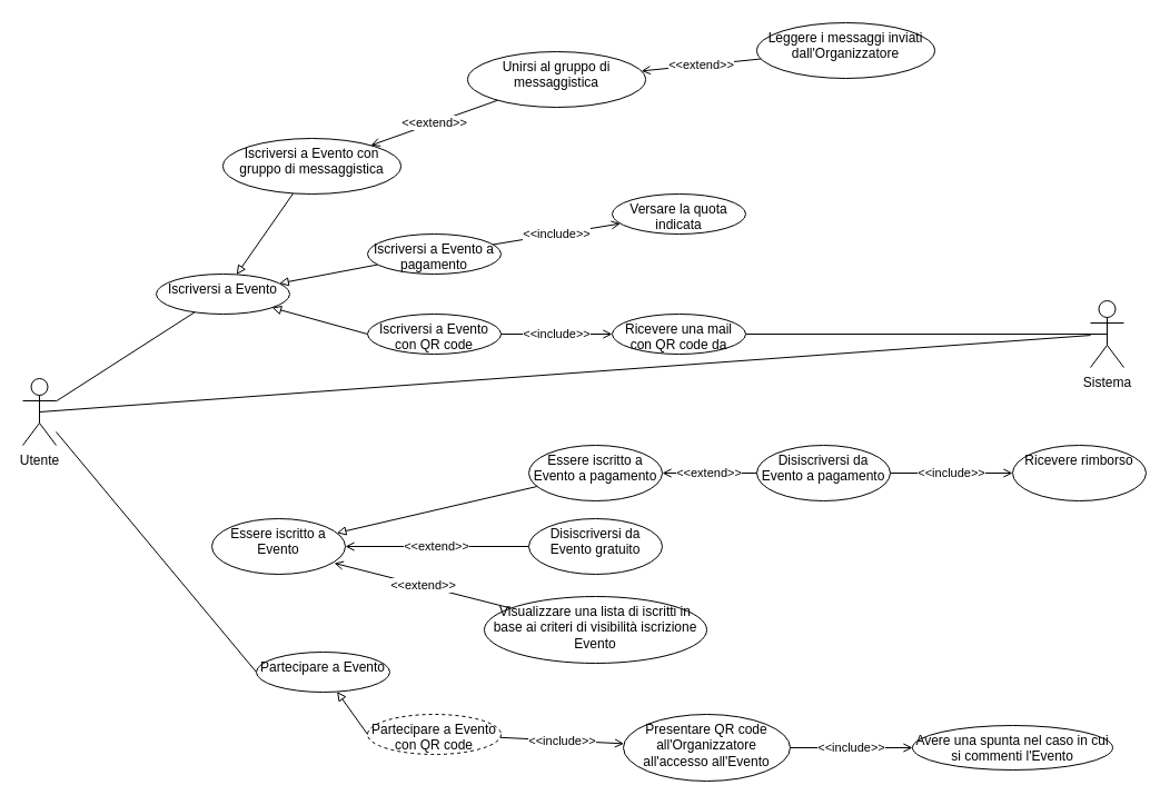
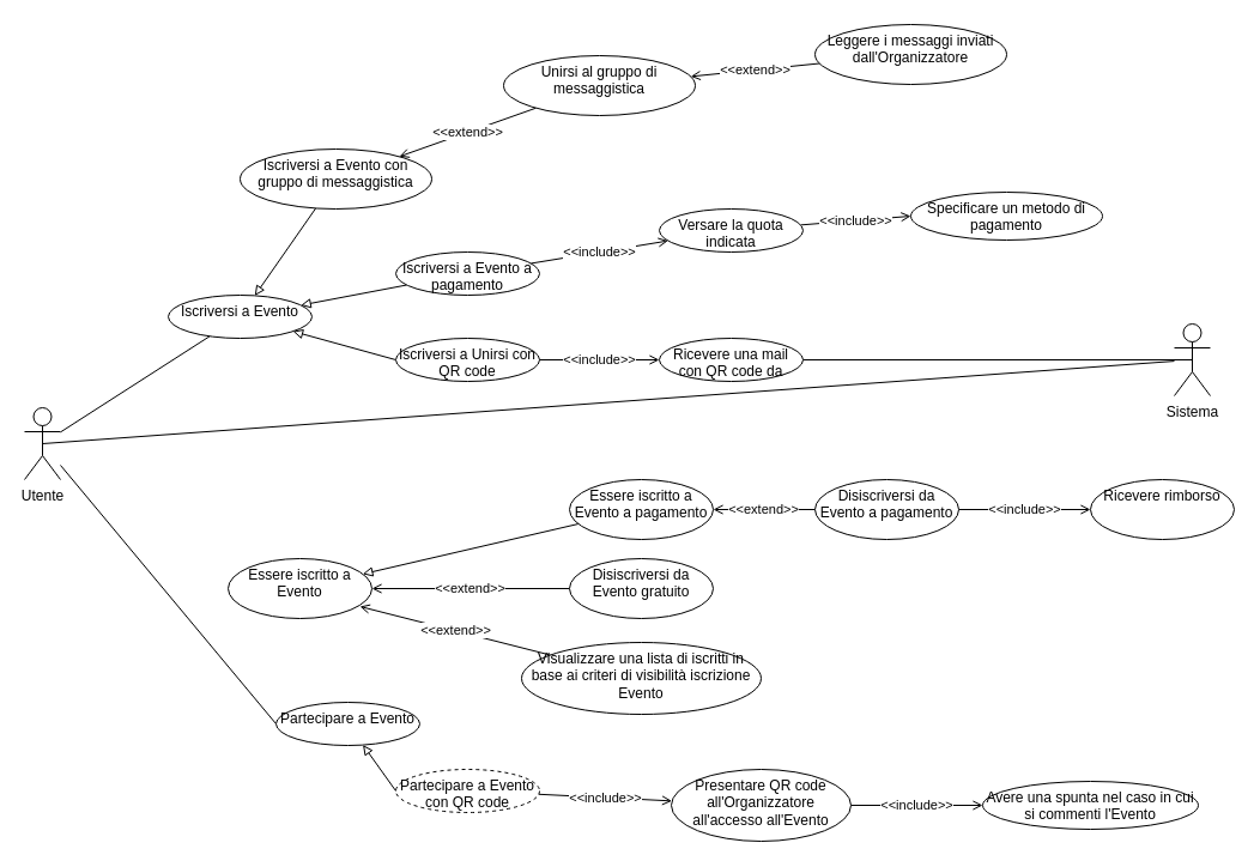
  <mxCell id="0" />
  <mxCell id="1" parent="0" />
  <mxCell id="2" value="" style="rounded=0;orthogonalLoop=1;jettySize=auto;html=1;endArrow=none;endFill=0;" edge="1" parent="1" source="5" target="8"><mxGeometry relative="1" as="geometry" /></mxCell>
  <mxCell id="3" style="edgeStyle=none;rounded=0;orthogonalLoop=1;jettySize=auto;html=1;entryX=0;entryY=0.5;entryDx=0;entryDy=0;endArrow=none;endFill=0;" edge="1" parent="1" source="5" target="20"><mxGeometry relative="1" as="geometry" /></mxCell>
  <mxCell id="4" style="edgeStyle=none;rounded=0;orthogonalLoop=1;jettySize=auto;html=1;endArrow=none;endFill=0;exitX=0.5;exitY=0.5;exitDx=0;exitDy=0;exitPerimeter=0;" edge="1" parent="1" source="5" target="25"><mxGeometry relative="1" as="geometry" /></mxCell>
  <mxCell id="5" value="Utente" style="shape=umlActor;verticalLabelPosition=bottom;verticalAlign=top;html=1;outlineConnect=0;" vertex="1" parent="1"><mxGeometry x="20" y="340" width="30" height="60" as="geometry" /></mxCell>
  <mxCell id="6" value="" style="edgeStyle=none;rounded=0;orthogonalLoop=1;jettySize=auto;html=1;endArrow=block;endFill=0;" edge="1" parent="1" source="10" target="8"><mxGeometry relative="1" as="geometry" /></mxCell>
  <mxCell id="7" style="edgeStyle=none;rounded=0;orthogonalLoop=1;jettySize=auto;html=1;endArrow=block;endFill=0;exitX=0;exitY=0.5;exitDx=0;exitDy=0;" edge="1" parent="1" source="21" target="8"><mxGeometry relative="1" as="geometry" /></mxCell>
  <mxCell id="8" value="Iscriversi a Evento" style="ellipse;whiteSpace=wrap;html=1;verticalAlign=top;" vertex="1" parent="1"><mxGeometry x="140" y="246" width="120" height="36" as="geometry" /></mxCell>
  <mxCell id="9" value="&amp;lt;&amp;lt;include&amp;gt;&amp;gt;" style="edgeStyle=none;rounded=0;orthogonalLoop=1;jettySize=auto;html=1;endArrow=open;endFill=0;" edge="1" parent="1" source="10" target="14"><mxGeometry relative="1" as="geometry" /></mxCell>
  <mxCell id="10" value="Iscriversi a Evento a pagamento" style="ellipse;whiteSpace=wrap;html=1;verticalAlign=top;" vertex="1" parent="1"><mxGeometry x="330" y="210" width="120" height="36" as="geometry" /></mxCell>
  <mxCell id="11" value="&amp;lt;&amp;lt;include&amp;gt;&amp;gt;" style="edgeStyle=none;rounded=0;orthogonalLoop=1;jettySize=auto;html=1;endArrow=open;endFill=0;" edge="1" parent="1" source="12" target="17"><mxGeometry relative="1" as="geometry" /></mxCell>
  <mxCell id="12" value="Partecipare a Evento con QR code" style="ellipse;whiteSpace=wrap;html=1;verticalAlign=top;dashed=1;" vertex="1" parent="1"><mxGeometry x="330" y="642" width="120" height="36" as="geometry" /></mxCell>
+ <mxCell id="13" value="&amp;lt;&amp;lt;include&amp;gt;&amp;gt;" style="edgeStyle=none;rounded=0;orthogonalLoop=1;jettySize=auto;html=1;entryX=0;entryY=0.5;entryDx=0;entryDy=0;endArrow=open;endFill=0;" edge="1" parent="1" source="14" target="15"><mxGeometry relative="1" as="geometry" /></mxCell>
  <mxCell id="14" value="Versare la quota indicata" style="ellipse;whiteSpace=wrap;html=1;verticalAlign=top;" vertex="1" parent="1"><mxGeometry x="550" y="174" width="120" height="36" as="geometry" /></mxCell>
+ <mxCell id="15" value="Specificare un metodo di pagamento" style="ellipse;whiteSpace=wrap;html=1;verticalAlign=top;" vertex="1" parent="1"><mxGeometry x="760" y="160" width="160" height="40" as="geometry" /></mxCell>
  <mxCell id="16" value="&amp;lt;&amp;lt;include&amp;gt;&amp;gt;" style="edgeStyle=none;rounded=0;orthogonalLoop=1;jettySize=auto;html=1;endArrow=open;endFill=0;" edge="1" parent="1" source="17" target="18"><mxGeometry relative="1" as="geometry" /></mxCell>
  <mxCell id="17" value="Presentare QR code all'Organizzatore all'accesso all'Evento" style="ellipse;whiteSpace=wrap;html=1;verticalAlign=top;" vertex="1" parent="1"><mxGeometry x="560" y="642" width="150" height="60" as="geometry" /></mxCell>
  <mxCell id="18" value="Avere una spunta nel caso in cui si commenti l'Evento" style="ellipse;whiteSpace=wrap;html=1;verticalAlign=top;" vertex="1" parent="1"><mxGeometry x="820" y="652" width="180" height="40" as="geometry" /></mxCell>
  <mxCell id="19" style="edgeStyle=none;rounded=0;orthogonalLoop=1;jettySize=auto;html=1;endArrow=block;endFill=0;exitX=0;exitY=0.5;exitDx=0;exitDy=0;" edge="1" parent="1" source="12" target="20"><mxGeometry relative="1" as="geometry" /></mxCell>
  <mxCell id="20" value="Partecipare a Evento" style="ellipse;whiteSpace=wrap;html=1;verticalAlign=top;" vertex="1" parent="1"><mxGeometry x="230" y="586" width="120" height="36" as="geometry" /></mxCell>
- <mxCell id="21" value="Iscriversi a Evento con QR code" style="ellipse;whiteSpace=wrap;html=1;verticalAlign=top;" vertex="1" parent="1"><mxGeometry x="330" y="282" width="120" height="36" as="geometry" /></mxCell>
+ <mxCell id="21" value="Iscriversi a Unirsi con QR code" style="ellipse;whiteSpace=wrap;html=1;verticalAlign=top;" vertex="1" parent="1"><mxGeometry x="330" y="282" width="120" height="36" as="geometry" /></mxCell>
  <mxCell id="22" value="&amp;lt;&amp;lt;include&amp;gt;&amp;gt;" style="edgeStyle=none;rounded=0;orthogonalLoop=1;jettySize=auto;html=1;endArrow=open;endFill=0;" edge="1" parent="1" source="21" target="24"><mxGeometry relative="1" as="geometry" /></mxCell>
  <mxCell id="23" style="edgeStyle=none;rounded=0;orthogonalLoop=1;jettySize=auto;html=1;entryX=0.5;entryY=0.5;entryDx=0;entryDy=0;entryPerimeter=0;endArrow=none;endFill=0;" edge="1" parent="1" source="24" target="25"><mxGeometry relative="1" as="geometry" /></mxCell>
  <mxCell id="24" value="Ricevere una mail con QR code da" style="ellipse;whiteSpace=wrap;html=1;verticalAlign=top;" vertex="1" parent="1"><mxGeometry x="550" y="282" width="120" height="36" as="geometry" /></mxCell>
  <mxCell id="25" value="Sistema" style="shape=umlActor;verticalLabelPosition=bottom;verticalAlign=top;html=1;outlineConnect=0;" vertex="1" parent="1"><mxGeometry x="980" y="270" width="30" height="60" as="geometry" /></mxCell>
  <mxCell id="26" value="" style="edgeStyle=none;rounded=0;orthogonalLoop=1;jettySize=auto;html=1;endArrow=block;endFill=0;" edge="1" parent="1" source="27" target="8"><mxGeometry relative="1" as="geometry" /></mxCell>
  <mxCell id="27" value="Iscriversi a Evento con gruppo di messaggistica" style="ellipse;whiteSpace=wrap;html=1;verticalAlign=top;" vertex="1" parent="1"><mxGeometry x="200" y="124" width="160" height="50" as="geometry" /></mxCell>
  <mxCell id="28" value="&amp;lt;&amp;lt;extend&amp;gt;&amp;gt;" style="edgeStyle=none;rounded=0;orthogonalLoop=1;jettySize=auto;html=1;endArrow=open;endFill=0;" edge="1" parent="1" source="30" target="27"><mxGeometry relative="1" as="geometry" /></mxCell>
  <mxCell id="29" value="&amp;lt;&amp;lt;extend&amp;gt;&amp;gt;" style="edgeStyle=none;rounded=0;orthogonalLoop=1;jettySize=auto;html=1;endArrow=open;endFill=0;" edge="1" parent="1" source="31" target="30"><mxGeometry relative="1" as="geometry" /></mxCell>
  <mxCell id="30" value="Unirsi al gruppo di messaggistica" style="ellipse;whiteSpace=wrap;html=1;verticalAlign=top;" vertex="1" parent="1"><mxGeometry x="420" y="46" width="160" height="50" as="geometry" /></mxCell>
  <mxCell id="31" value="Leggere i messaggi inviati dall'Organizzatore" style="ellipse;whiteSpace=wrap;html=1;verticalAlign=top;" vertex="1" parent="1"><mxGeometry x="680" y="20" width="160" height="50" as="geometry" /></mxCell>
  <mxCell id="32" value="&amp;lt;&amp;lt;extend&amp;gt;&amp;gt;" style="edgeStyle=none;rounded=0;orthogonalLoop=1;jettySize=auto;html=1;endArrow=open;endFill=0;" edge="1" parent="1" source="35" target="34"><mxGeometry relative="1" as="geometry" /></mxCell>
  <mxCell id="33" value="" style="edgeStyle=none;rounded=0;orthogonalLoop=1;jettySize=auto;html=1;endArrow=block;endFill=0;" edge="1" parent="1" source="38" target="34"><mxGeometry relative="1" as="geometry" /></mxCell>
  <mxCell id="34" value="Essere iscritto a Evento" style="ellipse;whiteSpace=wrap;html=1;verticalAlign=top;" vertex="1" parent="1"><mxGeometry x="190" y="466" width="120" height="50" as="geometry" /></mxCell>
  <mxCell id="35" value="Disiscriversi da Evento gratuito" style="ellipse;whiteSpace=wrap;html=1;verticalAlign=top;" vertex="1" parent="1"><mxGeometry x="475" y="466" width="120" height="50" as="geometry" /></mxCell>
  <mxCell id="36" value="&amp;lt;&amp;lt;extend&amp;gt;&amp;gt;" style="edgeStyle=none;rounded=0;orthogonalLoop=1;jettySize=auto;html=1;entryX=0.917;entryY=0.8;entryDx=0;entryDy=0;entryPerimeter=0;endArrow=open;endFill=0;" edge="1" parent="1" source="37" target="34"><mxGeometry relative="1" as="geometry" /></mxCell>
  <mxCell id="37" value="Visualizzare una lista di iscritti in base ai criteri di visibilità iscrizione Evento" style="ellipse;whiteSpace=wrap;html=1;verticalAlign=top;" vertex="1" parent="1"><mxGeometry x="435" y="536" width="200" height="60" as="geometry" /></mxCell>
  <mxCell id="38" value="Essere iscritto a Evento a pagamento" style="ellipse;whiteSpace=wrap;html=1;verticalAlign=top;" vertex="1" parent="1"><mxGeometry x="475" y="400" width="120" height="50" as="geometry" /></mxCell>
  <mxCell id="39" value="&amp;lt;&amp;lt;extend&amp;gt;&amp;gt;" style="edgeStyle=none;rounded=0;orthogonalLoop=1;jettySize=auto;html=1;endArrow=open;endFill=0;" edge="1" parent="1" source="41" target="38"><mxGeometry relative="1" as="geometry" /></mxCell>
  <mxCell id="40" value="&amp;lt;&amp;lt;include&amp;gt;&amp;gt;" style="edgeStyle=none;rounded=0;orthogonalLoop=1;jettySize=auto;html=1;endArrow=open;endFill=0;" edge="1" parent="1" source="41" target="42"><mxGeometry relative="1" as="geometry" /></mxCell>
  <mxCell id="41" value="Disiscriversi da Evento a pagamento" style="ellipse;whiteSpace=wrap;html=1;verticalAlign=top;" vertex="1" parent="1"><mxGeometry x="680" y="400" width="120" height="50" as="geometry" /></mxCell>
  <mxCell id="42" value="Ricevere rimborso" style="ellipse;whiteSpace=wrap;html=1;verticalAlign=top;" vertex="1" parent="1"><mxGeometry x="910" y="400" width="120" height="50" as="geometry" /></mxCell>
